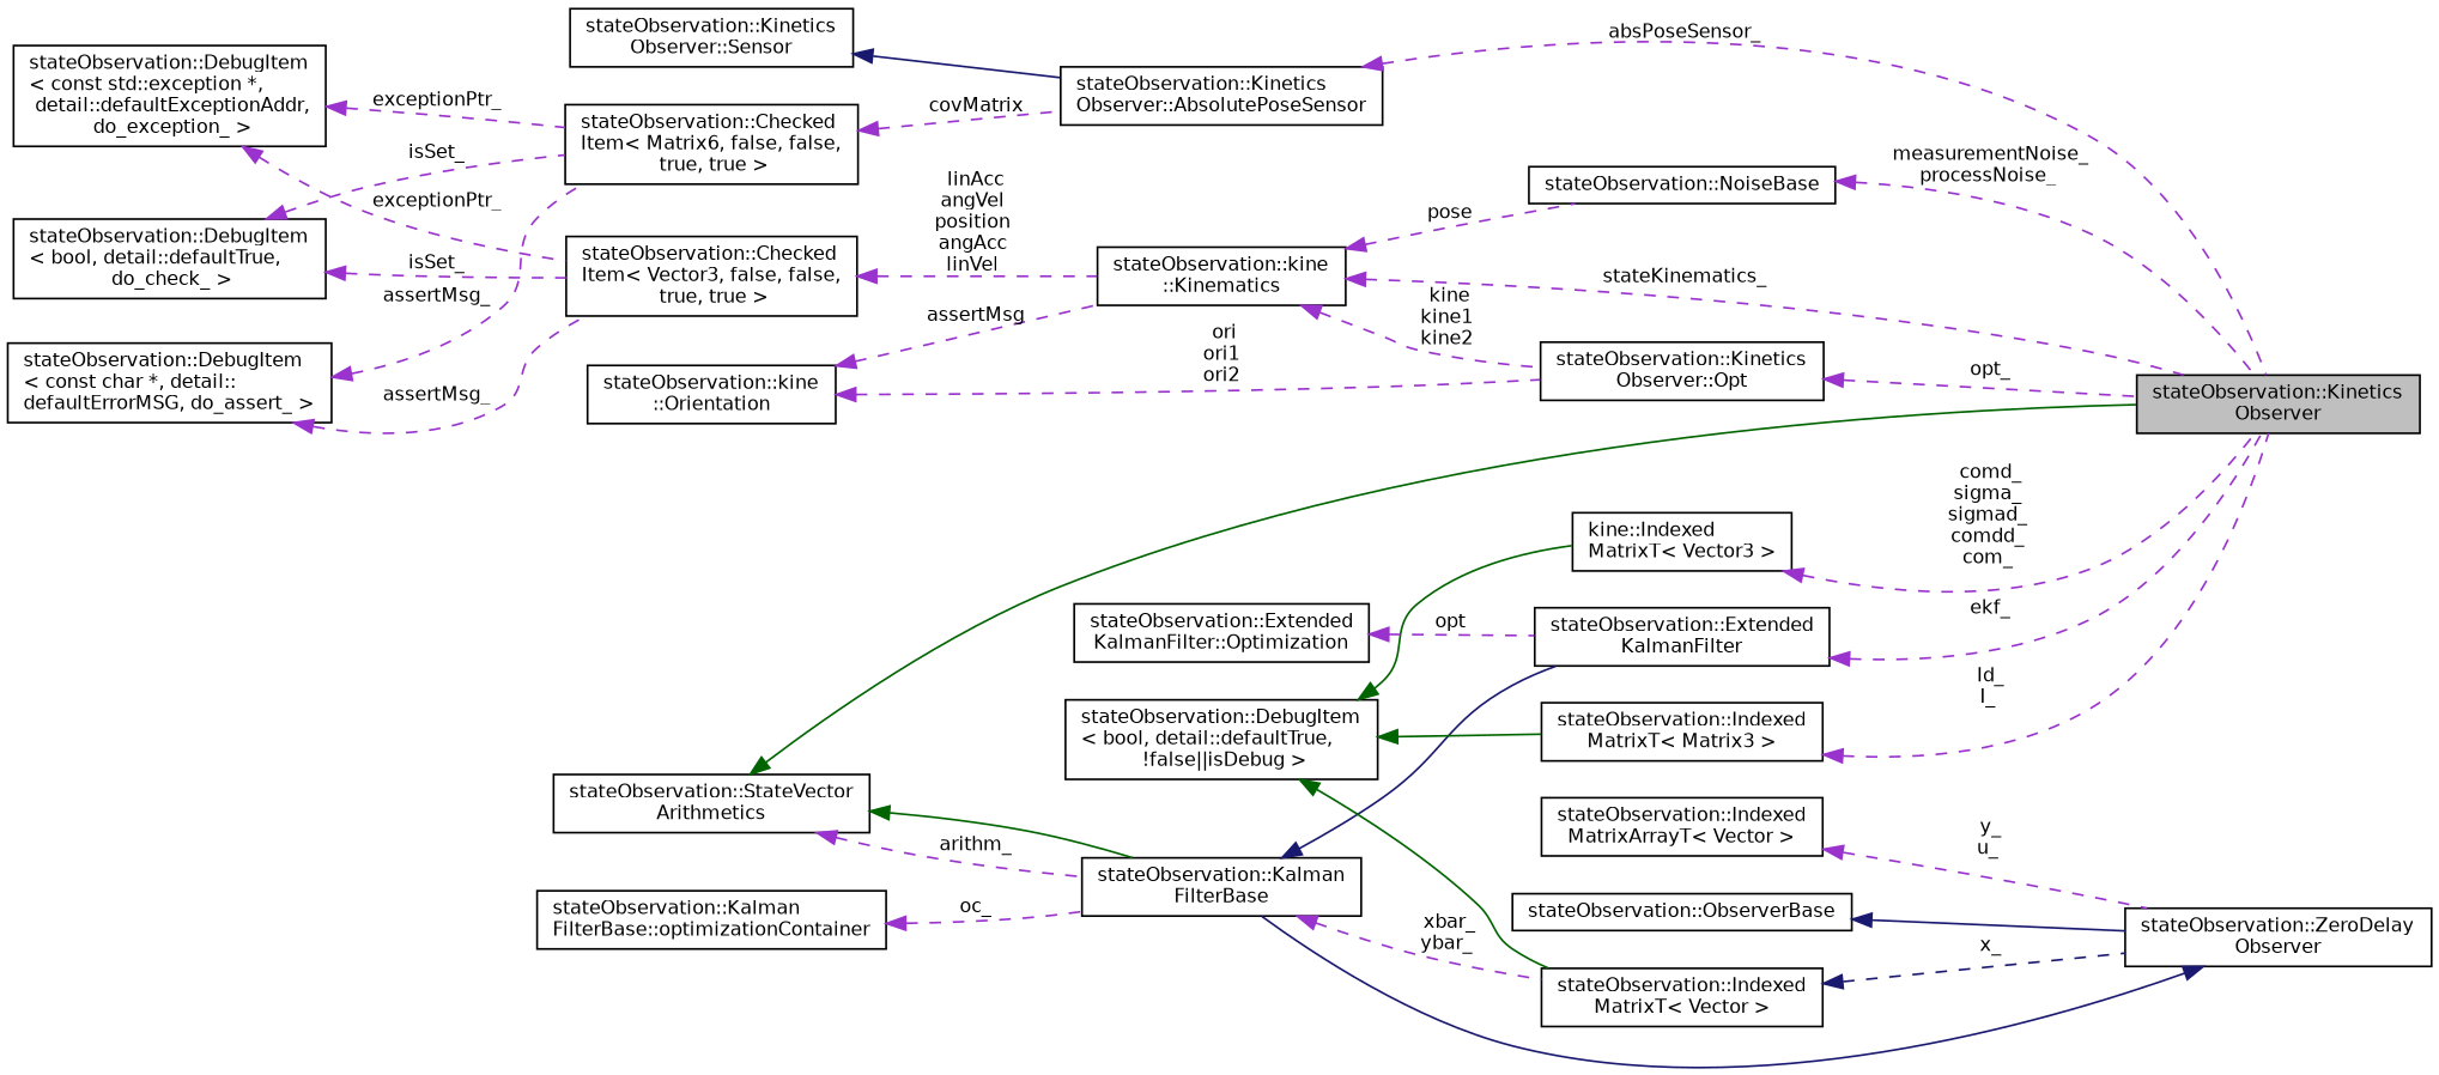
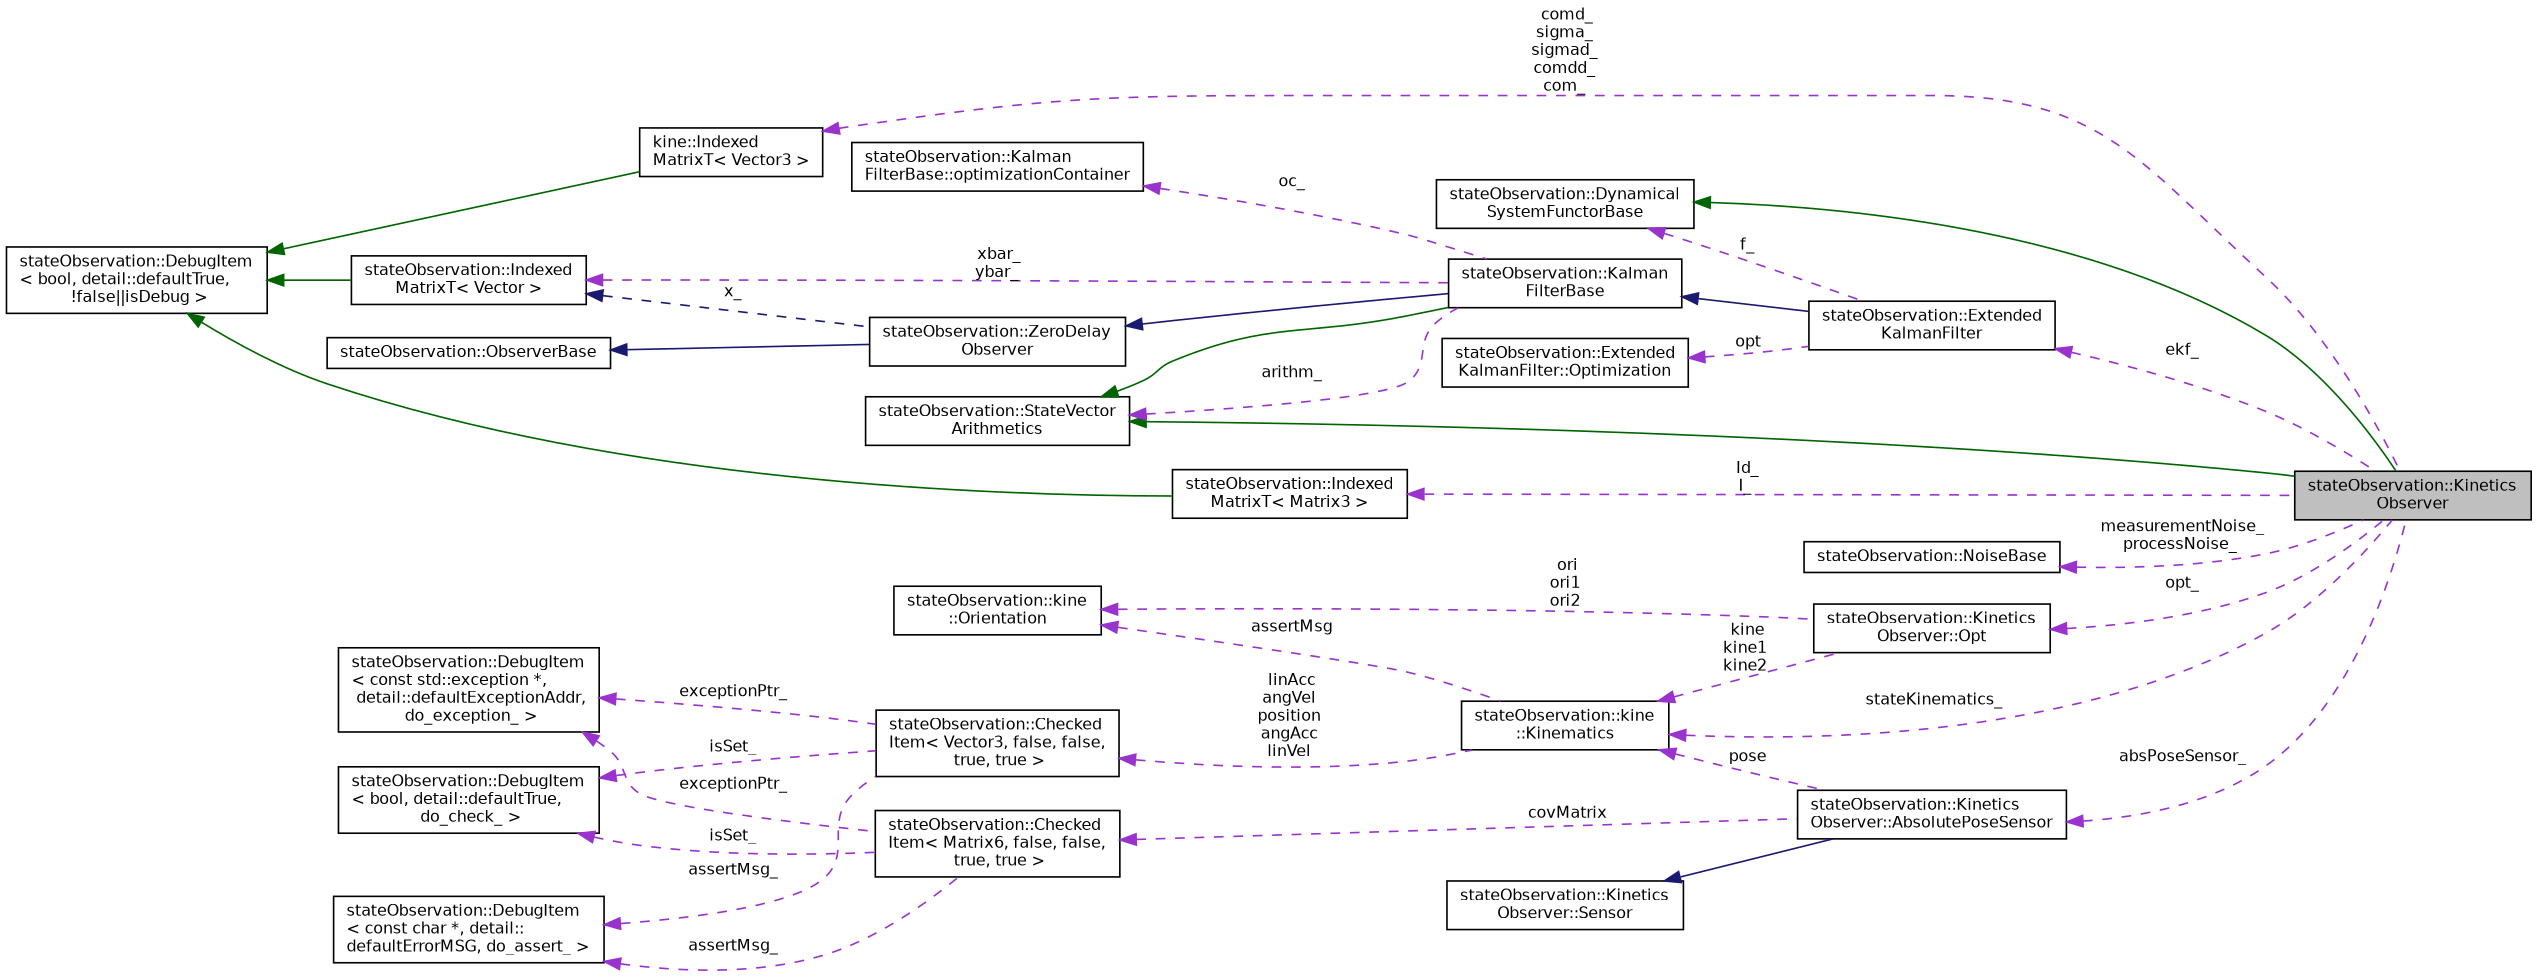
  digraph {
    rankdir=LR
    node [color=black fillcolor=white fontname=Helvetica fontsize=10 shape=record style=filled]
    edge [color=darkorchid3 dir=back fontname=Helvetica fontsize=10 labelfontname=Helvetica labelfontsize=10 style=dashed]
    n1 [fillcolor=grey75 fontcolor=black height=0.2 label="stateObservation::Kinetics\lObserver" width=0.4]
+   n2 [height=0.2 label="stateObservation::Dynamical\lSystemFunctorBase" width=0.4]
    n3 [height=0.2 label="stateObservation::Extended\lKalmanFilter" width=0.4]
    n4 [height=0.2 label="stateObservation::StateVector\lArithmetics" width=0.4]
    n5 [height=0.2 label="stateObservation::Kalman\lFilterBase" width=0.4]
    n6 [height=0.2 label="stateObservation::NoiseBase" width=0.4]
    n7 [height=0.2 label="stateObservation::kine\l::Kinematics" width=0.4]
    n8 [height=0.2 label="stateObservation::Kinetics\lObserver::Opt" width=0.4]
    n9 [height=0.2 label="stateObservation::Kinetics\lObserver::AbsolutePoseSensor" width=0.4]
    n10 [height=0.2 label="stateObservation::Checked\lItem\< Vector3, false, false,\l true, true \>" width=0.4]
    n11 [height=0.2 label="stateObservation::DebugItem\l\< const std::exception *,\l detail::defaultExceptionAddr,\l do_exception_ \>" width=0.4]
    n12 [height=0.2 label="stateObservation::Checked\lItem\< Matrix6, false, false,\l true, true \>" width=0.4]
    n13 [height=0.2 label="stateObservation::DebugItem\l\< bool, detail::defaultTrue,\l do_check_ \>" width=0.4]
    n14 [height=0.2 label="stateObservation::DebugItem\l\< const char *, detail::\ldefaultErrorMSG, do_assert_ \>" width=0.4]
    n15 [height=0.2 label="stateObservation::kine\l::Orientation" width=0.4]
    n16 [height=0.2 label="kine::Indexed\lMatrixT\< Vector3 \>" width=0.4]
    n17 [height=0.2 label="stateObservation::DebugItem\l\< bool, detail::defaultTrue,\l !false\|\|isDebug \>" width=0.4]
    n18 [height=0.2 label="stateObservation::Indexed\lMatrixT\< Matrix3 \>" width=0.4]
    n19 [height=0.2 label="stateObservation::Indexed\lMatrixT\< Vector \>" width=0.4]
    n20 [height=0.2 label="stateObservation::ZeroDelay\lObserver" width=0.4]
    n21 [height=0.2 label="stateObservation::Kinetics\lObserver::Sensor" width=0.4]
    n22 [height=0.2 label="stateObservation::ObserverBase" width=0.4]
-   n23 [height=0.2 label="stateObservation::Indexed\lMatrixArrayT\< Vector \>" width=0.4]
    n24 [height=0.2 label="stateObservation::Kalman\lFilterBase::optimizationContainer" width=0.4]
    n25 [height=0.2 label="stateObservation::Extended\lKalmanFilter::Optimization" width=0.4]
+   n2 -> n1 [color=darkgreen style=solid]
+   n2 -> n3 [label=" f_"]
    n3 -> n1 [label=" ekf_"]
    n4 -> n1 [color=darkgreen style=solid]
    n4 -> n5 [color=darkgreen style=solid]
    n4 -> n5 [label=" arithm_"]
    n5 -> n3 [color=midnightblue style=solid]
    n6 -> n1 [label=" measurementNoise_\nprocessNoise_"]
    n7 -> n1 [label=" stateKinematics_"]
    n7 -> n8 [label=" kine\nkine1\nkine2"]
-   n7 -> n6 [label=" pose"]
+   n7 -> n9 [label=" pose"]
    n8 -> n1 [label=" opt_"]
    n9 -> n1 [label=" absPoseSensor_"]
    n10 -> n7 [label=" linAcc\nangVel\nposition\nangAcc\nlinVel"]
    n11 -> n10 [label=" exceptionPtr_"]
    n11 -> n12 [label=" exceptionPtr_"]
    n12 -> n9 [label=" covMatrix"]
    n13 -> n10 [label=" isSet_"]
    n13 -> n12 [label=" isSet_"]
    n14 -> n10 [label=" assertMsg_"]
    n14 -> n12 [label=" assertMsg_"]
    n15 -> n7 [label=" assertMsg"]
    n15 -> n8 [label=" ori\nori1\nori2"]
    n16 -> n1 [label=" comd_\nsigma_\nsigmad_\ncomdd_\ncom_"]
    n17 -> n16 [color=darkgreen style=solid]
    n17 -> n18 [color=darkgreen style=solid]
    n17 -> n19 [color=darkgreen style=solid]
    n18 -> n1 [label=" Id_\nI_"]
-   n5 -> n19 [label=" xbar_\nybar_"]
+   n19 -> n5 [label=" xbar_\nybar_"]
    n19 -> n20 [color=midnightblue label=" x_"]
    n20 -> n5 [color=midnightblue style=solid]
    n21 -> n9 [color=midnightblue style=solid]
    n22 -> n20 [color=midnightblue style=solid]
-   n23 -> n20 [label=" y_\nu_"]
    n24 -> n5 [label=" oc_"]
    n25 -> n3 [label=" opt"]
  }
